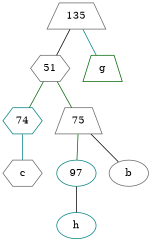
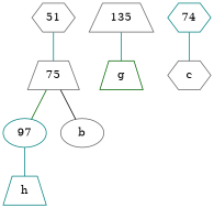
  graph {
    node [color=gray40 labelfontsize=50 shape=ellipse]
    edge [color=black]
-   h [color=teal]
+   h [color=teal shape=trapezium]
    97 [color=teal]
    135 [shape=trapezium]
    n4 [label=51 shape=hexagon]
    g [color=darkgreen shape=trapezium]
    74 [color=teal shape=hexagon]
    75 [shape=trapezium]
    c [shape=hexagon]
    b
-   97 -- h
-   135 -- n4
+   97 -- h [color=teal]
    135 -- g [color=teal]
-   n4 -- 74 [color=darkgreen]
-   n4 -- 75 [color=darkgreen]
+   n4 -- 75 [color=teal]
    74 -- c [color=teal]
    75 -- 97 [color=darkgreen]
    75 -- b
  }
